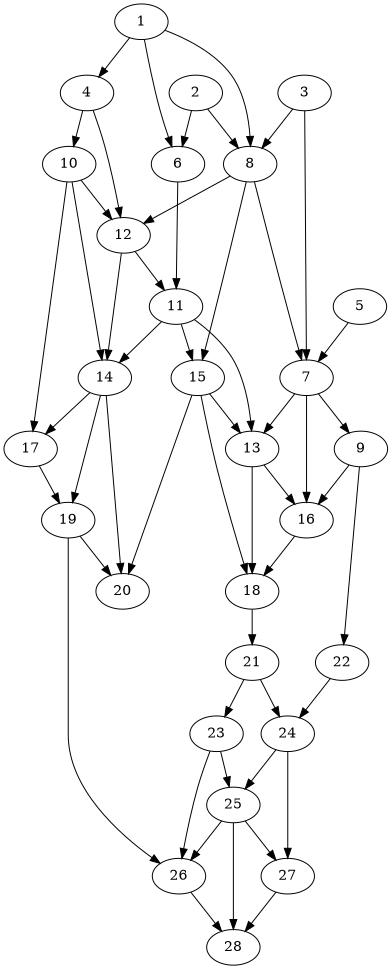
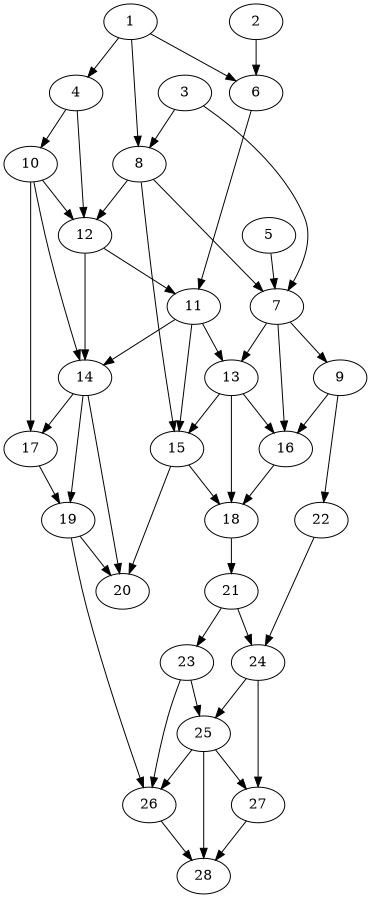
  digraph {
    1
    4
    6
    8
    10
    12
    11
    7
    15
    2
    3
    9
    13
    16
    14
    17
    5
    22
    18
    20
    24
    19
    21
    26
    23
    28
    25
    27
    1 -> 4
    1 -> 6
    1 -> 8
    4 -> 10
    4 -> 12
    6 -> 11
    8 -> 12
    8 -> 7
    8 -> 15
    10 -> 12
    10 -> 14
    10 -> 17
    12 -> 11
    12 -> 14
    11 -> 15
    11 -> 13
    11 -> 14
    7 -> 9
    7 -> 13
    7 -> 16
    15 -> 18
    15 -> 20
    2 -> 6
-   2 -> 8
    3 -> 8
    3 -> 7
    9 -> 16
    9 -> 22
-   15 -> 13
+   13 -> 15
    13 -> 16
    13 -> 18
    16 -> 18
    14 -> 17
    14 -> 20
    14 -> 19
    17 -> 19
    5 -> 7
    22 -> 24
    18 -> 21
    24 -> 25
    24 -> 27
    19 -> 20
    19 -> 26
    21 -> 24
    21 -> 23
    26 -> 28
    23 -> 26
    23 -> 25
    25 -> 26
    25 -> 28
    25 -> 27
    27 -> 28
  }
